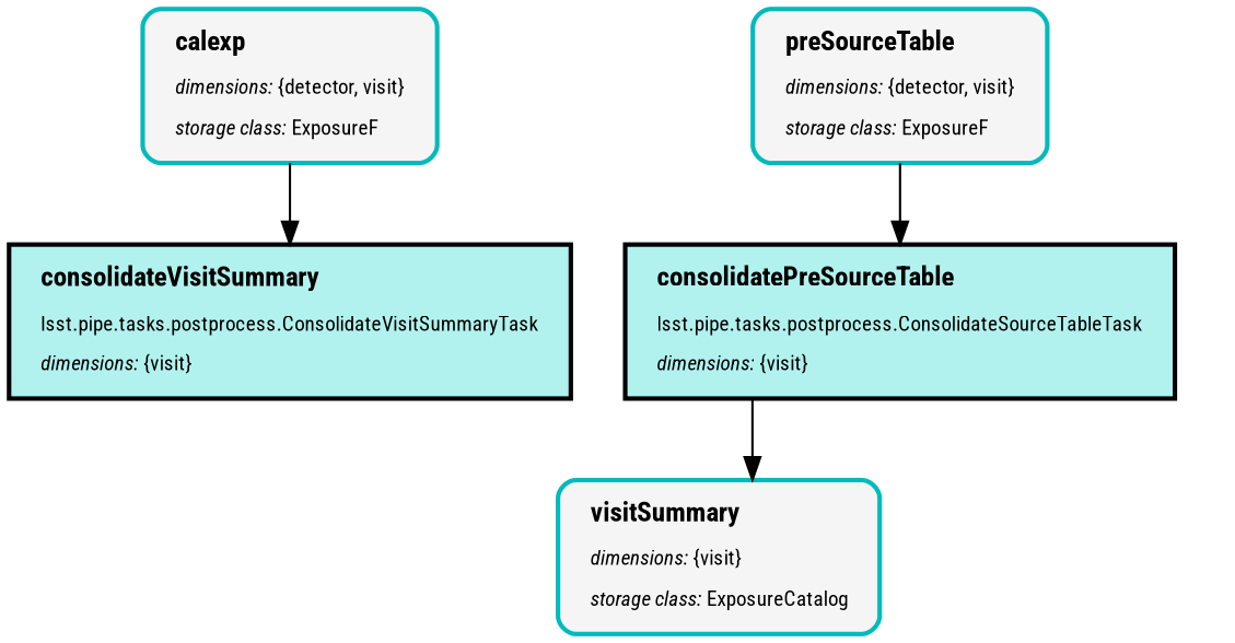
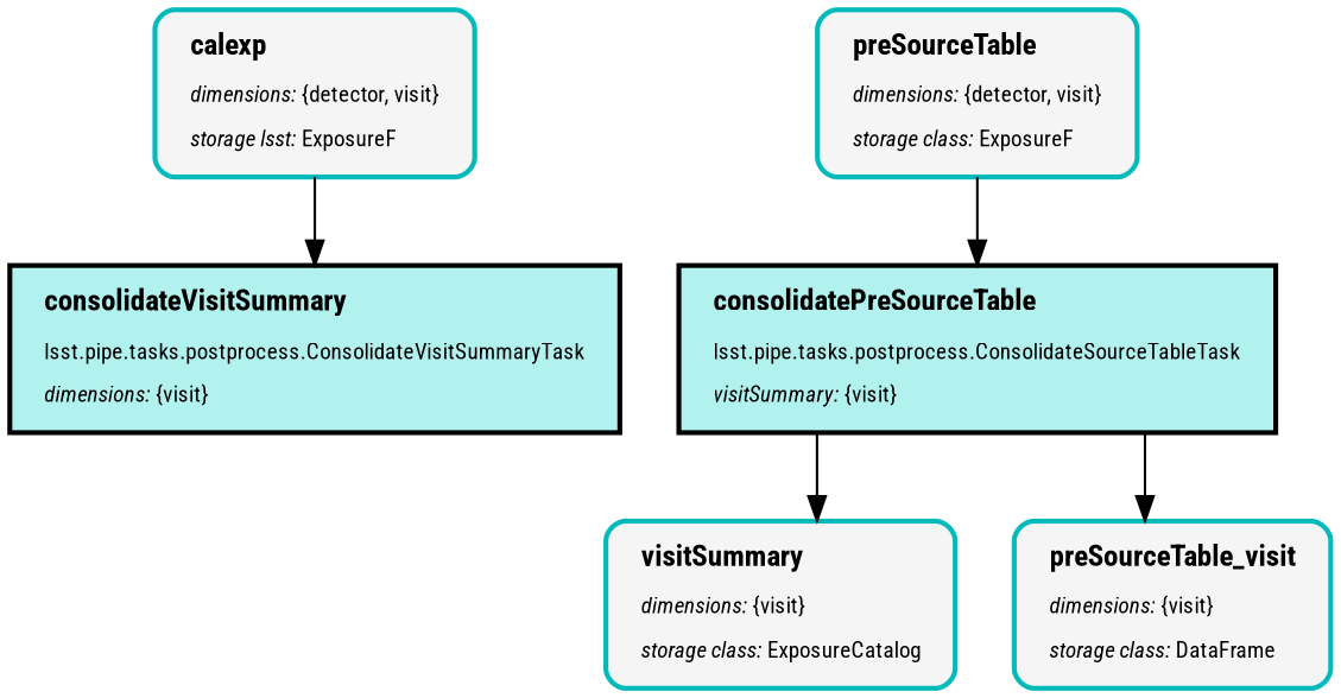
  digraph {
    fontname="Roboto Condensed"
    nodesep=0.5
    ranksep=0.75
    splines=ortho
    node [color="#00BABC" fillcolor="#F5F5F5" fontname="Roboto Condensed" fontsize=14 margin="0.2,0.1" penwidth=3 shape=box style="rounded,filled,bold"]
    edge [arrowsize=1.5 color=black fontname="Roboto Condensed" penwidth=1.5]
    n1 [color=black fillcolor="#B1F2EF" label=<<TABLE BORDER="0" CELLPADDING="5"><TR><TD ALIGN="LEFT"><B><FONT POINT-SIZE="18">consolidateVisitSummary</FONT></B></TD></TR><TR><TD ALIGN="LEFT">lsst.pipe.tasks.postprocess.ConsolidateVisitSummaryTask</TD></TR><TR><TD ALIGN="LEFT"><I>dimensions:</I>&nbsp;{visit}</TD></TR></TABLE>> style=filled]
    n2 [label=<<TABLE BORDER="0" CELLPADDING="5"><TR><TD ALIGN="LEFT"><B><FONT POINT-SIZE="18">visitSummary</FONT></B></TD></TR><TR><TD ALIGN="LEFT"><I>dimensions:</I>&nbsp;{visit}</TD></TR><TR><TD ALIGN="LEFT"><I>storage class:</I>&nbsp;ExposureCatalog</TD></TR></TABLE>>]
-   n3 [label=<<TABLE BORDER="0" CELLPADDING="5"><TR><TD ALIGN="LEFT"><B><FONT POINT-SIZE="18">calexp</FONT></B></TD></TR><TR><TD ALIGN="LEFT"><I>dimensions:</I>&nbsp;{detector, visit}</TD></TR><TR><TD ALIGN="LEFT"><I>storage class:</I>&nbsp;ExposureF</TD></TR></TABLE>>]
-   n4 [color=black fillcolor="#B1F2EF" label=<<TABLE BORDER="0" CELLPADDING="5"><TR><TD ALIGN="LEFT"><B><FONT POINT-SIZE="18">consolidatePreSourceTable</FONT></B></TD></TR><TR><TD ALIGN="LEFT">lsst.pipe.tasks.postprocess.ConsolidateSourceTableTask</TD></TR><TR><TD ALIGN="LEFT"><I>dimensions:</I>&nbsp;{visit}</TD></TR></TABLE>> style=filled]
+   n3 [label=<<TABLE BORDER="0" CELLPADDING="5"><TR><TD ALIGN="LEFT"><B><FONT POINT-SIZE="18">calexp</FONT></B></TD></TR><TR><TD ALIGN="LEFT"><I>dimensions:</I>&nbsp;{detector, visit}</TD></TR><TR><TD ALIGN="LEFT"><I>storage lsst:</I>&nbsp;ExposureF</TD></TR></TABLE>>]
+   n4 [color=black fillcolor="#B1F2EF" label=<<TABLE BORDER="0" CELLPADDING="5"><TR><TD ALIGN="LEFT"><B><FONT POINT-SIZE="18">consolidatePreSourceTable</FONT></B></TD></TR><TR><TD ALIGN="LEFT">lsst.pipe.tasks.postprocess.ConsolidateSourceTableTask</TD></TR><TR><TD ALIGN="LEFT"><I>visitSummary:</I>&nbsp;{visit}</TD></TR></TABLE>> style=filled]
+   n5 [label=<<TABLE BORDER="0" CELLPADDING="5"><TR><TD ALIGN="LEFT"><B><FONT POINT-SIZE="18">preSourceTable_visit</FONT></B></TD></TR><TR><TD ALIGN="LEFT"><I>dimensions:</I>&nbsp;{visit}</TD></TR><TR><TD ALIGN="LEFT"><I>storage class:</I>&nbsp;DataFrame</TD></TR></TABLE>>]
    n6 [label=<<TABLE BORDER="0" CELLPADDING="5"><TR><TD ALIGN="LEFT"><B><FONT POINT-SIZE="18">preSourceTable</FONT></B></TD></TR><TR><TD ALIGN="LEFT"><I>dimensions:</I>&nbsp;{detector, visit}</TD></TR><TR><TD ALIGN="LEFT"><I>storage class:</I>&nbsp;ExposureF</TD></TR></TABLE>>]
    n3 -> n1
    n4 -> n2
+   n4 -> n5
    n6 -> n4
  }
